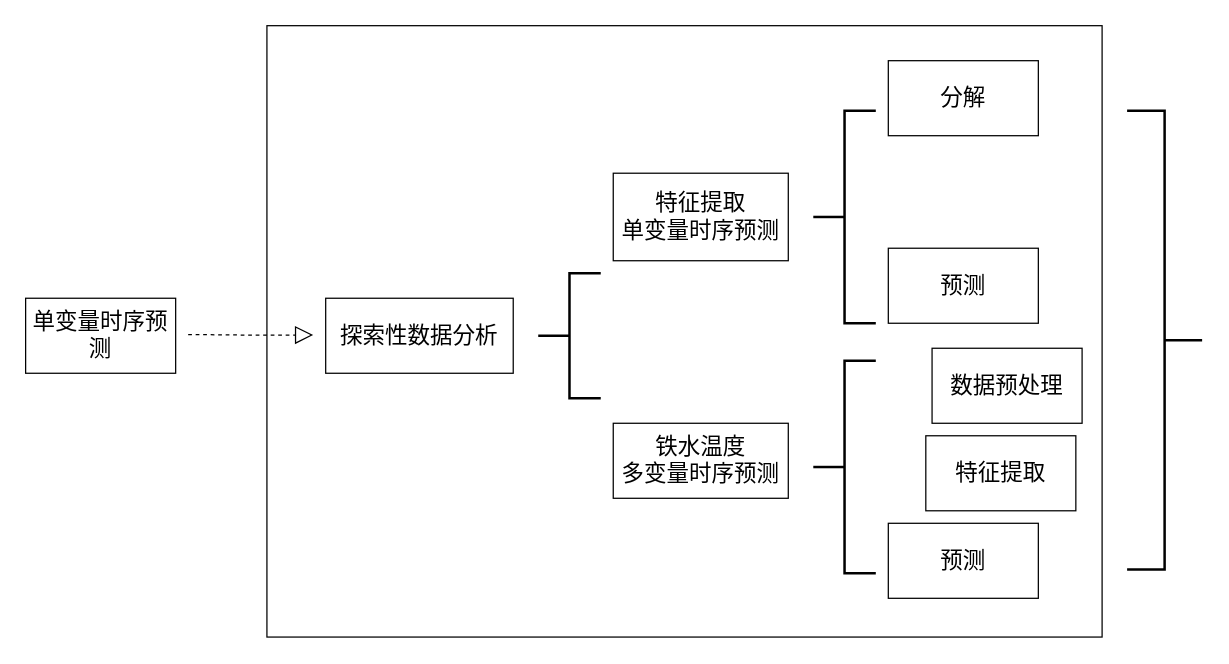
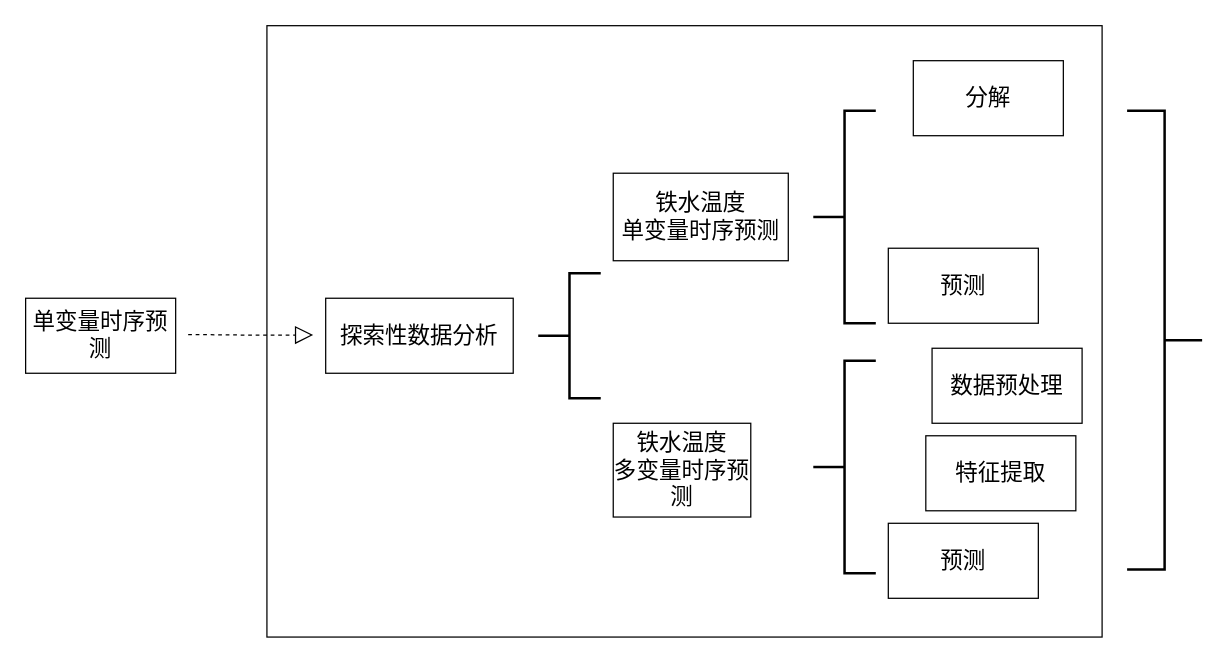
  <mxCell id="0" />
  <mxCell id="1" parent="0" />
  <mxCell id="2" value="" style="rounded=0;whiteSpace=wrap;html=1;" vertex="1" parent="1"><mxGeometry x="213" y="20" width="668" height="489" as="geometry" /></mxCell>
- <mxCell id="3" value="&lt;font style=&quot;font-size: 18px;&quot;&gt;特征提取&lt;br&gt;单变量时序预测&lt;/font&gt;" style="rounded=0;whiteSpace=wrap;html=1;" vertex="1" parent="1"><mxGeometry x="490" y="138" width="140" height="70" as="geometry" /></mxCell>
- <mxCell id="4" value="&lt;font style=&quot;font-size: 18px;&quot;&gt;铁水温度&lt;br&gt;多变量时序预测&lt;/font&gt;" style="rounded=0;whiteSpace=wrap;html=1;" vertex="1" parent="1"><mxGeometry x="490" y="338" width="140" height="60" as="geometry" /></mxCell>
+ <mxCell id="3" value="&lt;font style=&quot;font-size: 18px;&quot;&gt;铁水温度&lt;br&gt;单变量时序预测&lt;/font&gt;" style="rounded=0;whiteSpace=wrap;html=1;" vertex="1" parent="1"><mxGeometry x="490" y="138" width="140" height="70" as="geometry" /></mxCell>
+ <mxCell id="4" value="&lt;font style=&quot;font-size: 18px;&quot;&gt;铁水温度&lt;br&gt;多变量时序预测&lt;/font&gt;" style="rounded=0;whiteSpace=wrap;html=1;" vertex="1" parent="1"><mxGeometry x="490" y="338" width="110" height="75" as="geometry" /></mxCell>
  <mxCell id="5" value="" style="strokeWidth=2;html=1;shape=mxgraph.flowchart.annotation_2;align=left;labelPosition=right;pointerEvents=1;" vertex="1" parent="1"><mxGeometry x="650" y="88" width="50" height="170" as="geometry" /></mxCell>
- <mxCell id="6" value="&lt;font style=&quot;font-size: 18px;&quot;&gt;分解&lt;/font&gt;" style="rounded=0;whiteSpace=wrap;html=1;" vertex="1" parent="1"><mxGeometry x="710" y="48" width="120" height="60" as="geometry" /></mxCell>
+ <mxCell id="6" value="&lt;font style=&quot;font-size: 18px;&quot;&gt;分解&lt;/font&gt;" style="rounded=0;whiteSpace=wrap;html=1;" vertex="1" parent="1"><mxGeometry x="730" y="48" width="120" height="60" as="geometry" /></mxCell>
  <mxCell id="7" value="&lt;span style=&quot;font-size: 18px;&quot;&gt;预测&lt;/span&gt;" style="rounded=0;whiteSpace=wrap;html=1;" vertex="1" parent="1"><mxGeometry x="710" y="198" width="120" height="60" as="geometry" /></mxCell>
  <mxCell id="8" value="" style="strokeWidth=2;html=1;shape=mxgraph.flowchart.annotation_2;align=left;labelPosition=right;pointerEvents=1;" vertex="1" parent="1"><mxGeometry x="650" y="288" width="50" height="170" as="geometry" /></mxCell>
  <mxCell id="9" value="&lt;span style=&quot;font-size: 18px;&quot;&gt;数据预处理&lt;/span&gt;" style="rounded=0;whiteSpace=wrap;html=1;" vertex="1" parent="1"><mxGeometry x="745" y="278" width="120" height="60" as="geometry" /></mxCell>
  <mxCell id="10" value="&lt;span style=&quot;font-size: 18px;&quot;&gt;特征提取&lt;/span&gt;" style="rounded=0;whiteSpace=wrap;html=1;" vertex="1" parent="1"><mxGeometry x="740" y="348" width="120" height="60" as="geometry" /></mxCell>
  <mxCell id="11" value="&lt;span style=&quot;font-size: 18px;&quot;&gt;预测&lt;/span&gt;" style="rounded=0;whiteSpace=wrap;html=1;" vertex="1" parent="1"><mxGeometry x="710" y="418" width="120" height="60" as="geometry" /></mxCell>
  <mxCell id="12" value="&lt;font style=&quot;font-size: 18px;&quot;&gt;探索性数据分析&lt;/font&gt;" style="rounded=0;whiteSpace=wrap;html=1;" vertex="1" parent="1"><mxGeometry x="260" y="238" width="150" height="60" as="geometry" /></mxCell>
  <mxCell id="13" value="" style="strokeWidth=2;html=1;shape=mxgraph.flowchart.annotation_2;align=left;labelPosition=right;pointerEvents=1;" vertex="1" parent="1"><mxGeometry x="430" y="218" width="50" height="100" as="geometry" /></mxCell>
  <mxCell id="14" value="&lt;font style=&quot;font-size: 18px;&quot;&gt;单变量时序预测&lt;/font&gt;" style="rounded=0;whiteSpace=wrap;html=1;" vertex="1" parent="1"><mxGeometry x="20" y="238" width="120" height="60" as="geometry" /></mxCell>
  <mxCell id="15" value="" style="endArrow=block;dashed=1;endFill=0;endSize=12;html=1;rounded=0;edgeStyle=orthogonalEdgeStyle;" edge="1" parent="1"><mxGeometry width="160" relative="1" as="geometry"><mxPoint x="150" y="267" as="sourcePoint" /><mxPoint x="250" y="267.41" as="targetPoint" /></mxGeometry></mxCell>
  <mxCell id="16" value="" style="strokeWidth=2;html=1;shape=mxgraph.flowchart.annotation_2;align=left;labelPosition=right;pointerEvents=1;rotation=-180;" vertex="1" parent="1"><mxGeometry x="901" y="88" width="60" height="367" as="geometry" /></mxCell>
